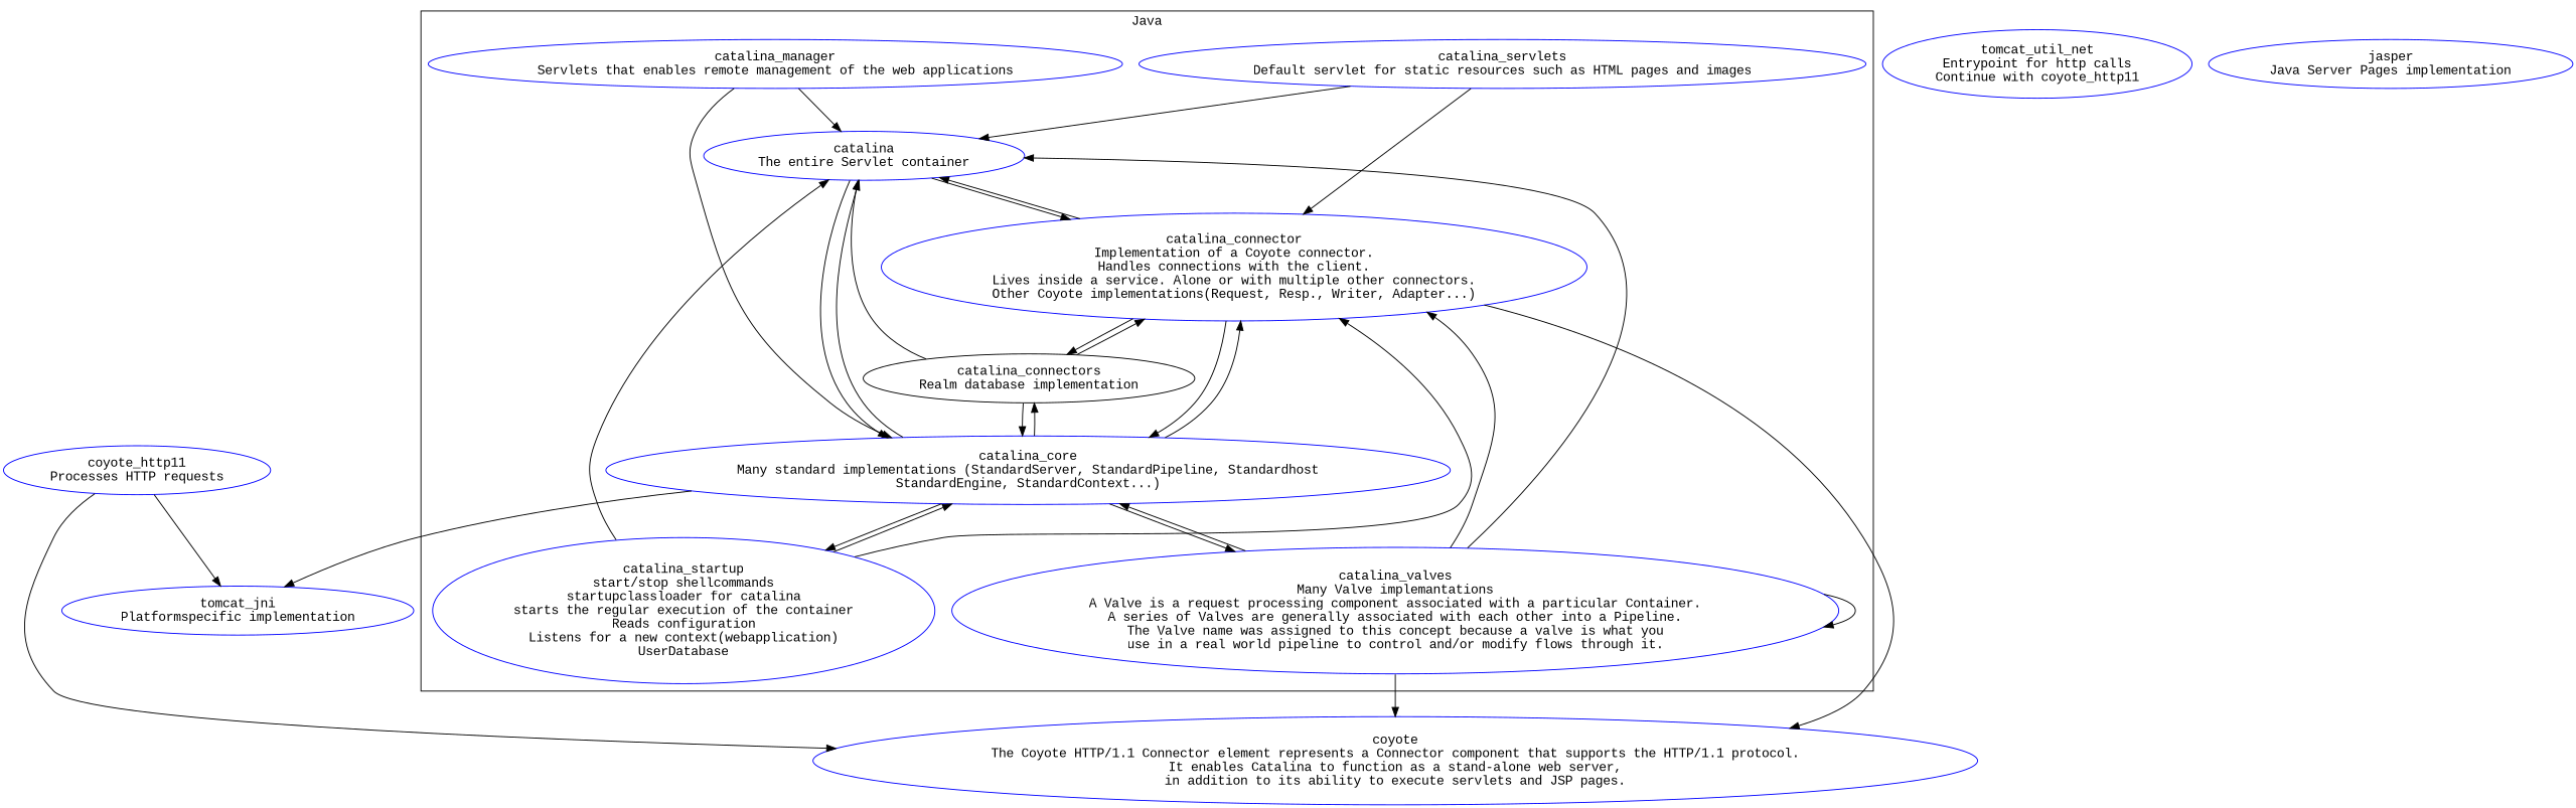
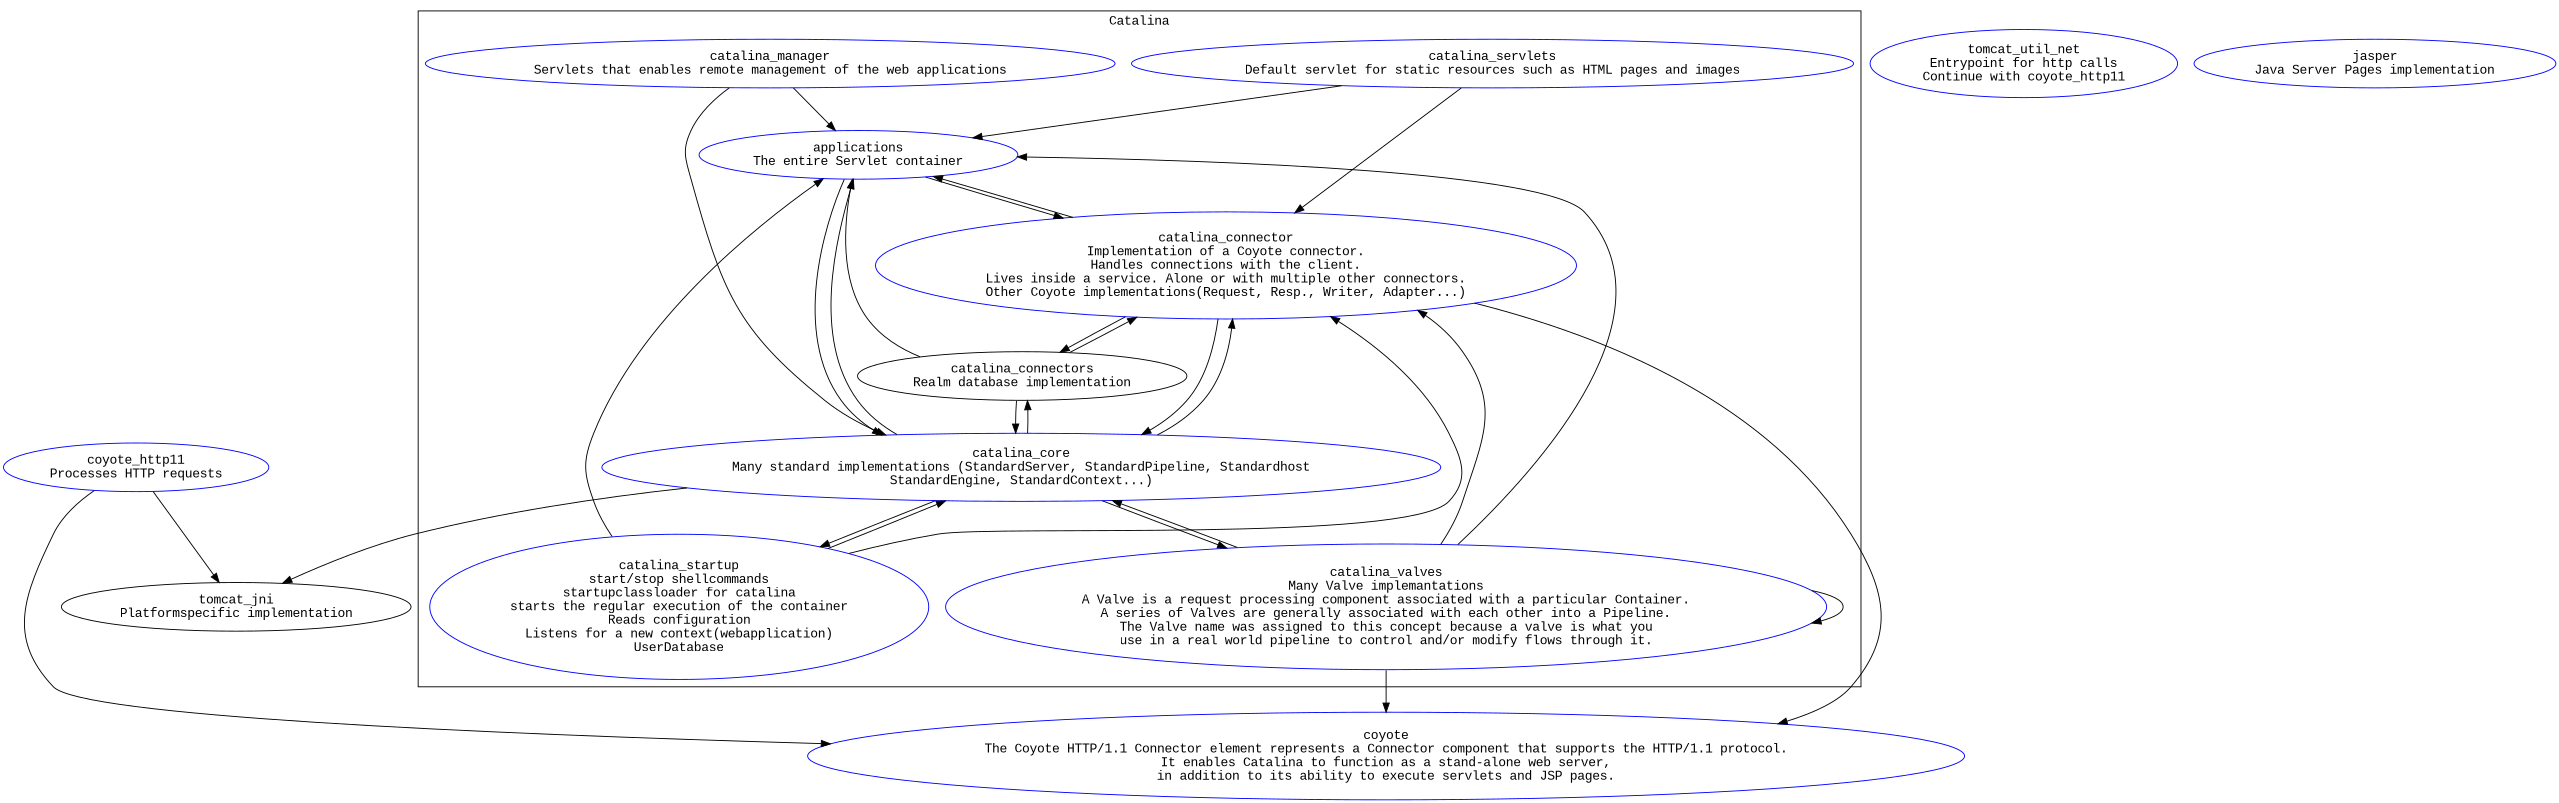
  digraph {
    fontname="Liberation Mono"
    node [color=Blue fontname="Liberation Mono"]
    edge [fontname="Liberation Mono"]
-   n1 [label="catalina\nThe entire Servlet container"]
+   n1 [label="applications\nThe entire Servlet container"]
    n2 [label="catalina_connector\nImplementation of a Coyote connector.\nHandles connections with the client.\nLives inside a service. Alone or with multiple other connectors.\nOther Coyote implementations(Request, Resp., Writer, Adapter...)"]
    n3 [label="catalina_core\nMany standard implementations (StandardServer, StandardPipeline, Standardhost\nStandardEngine, StandardContext...)"]
    n4 [label="catalina_connectors\nRealm database implementation" color=""]
    n5 [label="catalina_startup\nstart/stop shellcommands\nstartupclassloader for catalina\nstarts the regular execution of the container\nReads configuration\nListens for a new context(webapplication)\nUserDatabase"]
    n6 [label="catalina_valves\nMany Valve implemantations\nA Valve is a request processing component associated with a particular Container.\nA series of Valves are generally associated with each other into a Pipeline.\nThe Valve name was assigned to this concept because a valve is what you\nuse in a real world pipeline to control and/or modify flows through it."]
    n7 [label="catalina_manager\nServlets that enables remote management of the web applications"]
    n8 [label="catalina_servlets\nDefault servlet for static resources such as HTML pages and images"]
    n9 [label="coyote\nThe Coyote HTTP/1.1 Connector element represents a Connector component that supports the HTTP/1.1 protocol.\nIt enables Catalina to function as a stand-alone web server,\nin addition to its ability to execute servlets and JSP pages."]
-   n10 [label="tomcat_jni\nPlatformspecific implementation"]
+   n10 [label="tomcat_jni\nPlatformspecific implementation" color=""]
    n11 [label="coyote_http11\nProcesses HTTP requests"]
    n12 [label="tomcat_util_net\nEntrypoint for http calls\nContinue with coyote_http11"]
    n13 [label="jasper\nJava Server Pages implementation"]
    subgraph cluster_1 {
-     label=Java
+     label=Catalina
      n1
      n2
      n3
      n4
      n5
      n6
      n7
      n8
    }
    n1 -> n2
    n1 -> n3
    n2 -> n1
    n2 -> n3
    n2 -> n4
    n2 -> n9
    n3 -> n1
    n3 -> n2
    n3 -> n4
    n3 -> n5
    n3 -> n6
    n3 -> n10
    n4 -> n1
    n4 -> n2
    n4 -> n3
    n5 -> n1
    n5 -> n2
    n5 -> n3
    n6 -> n1
    n6 -> n2
    n6 -> n3
    n6 -> n6
    n6 -> n9
    n7 -> n1
    n7 -> n3
    n8 -> n1
    n8 -> n2
    n11 -> n9
    n11 -> n10
  }
